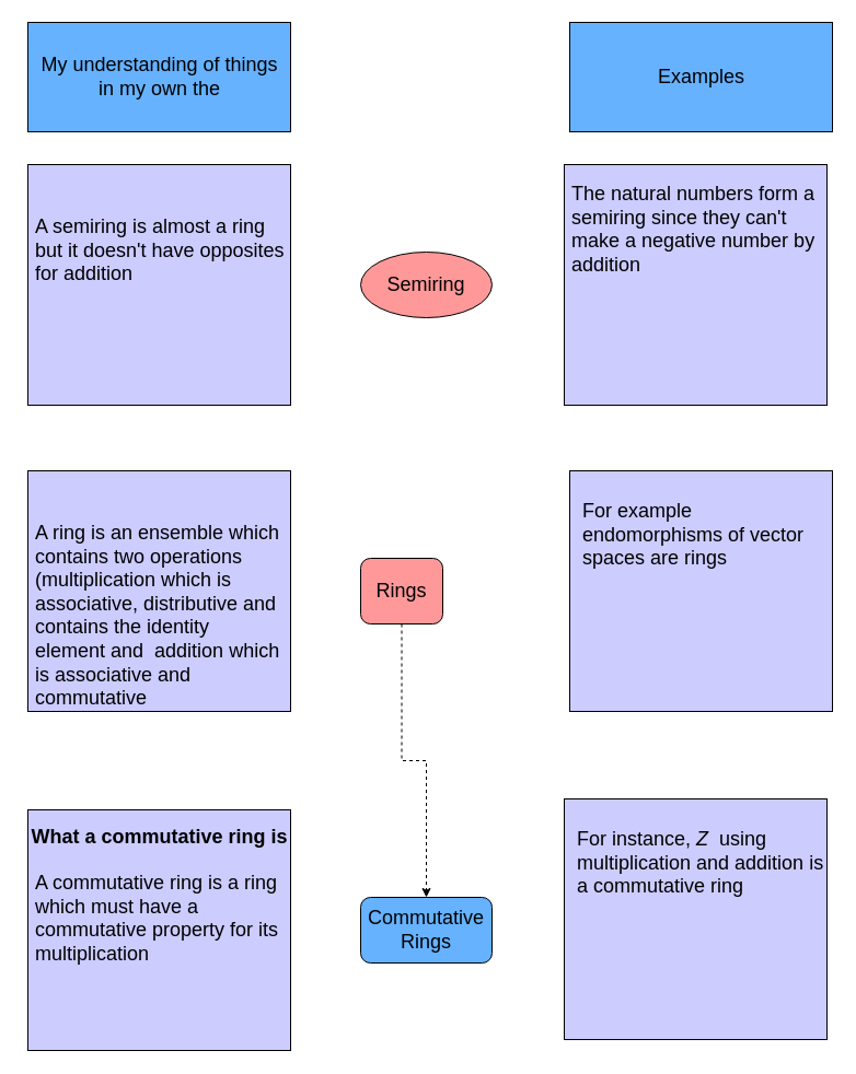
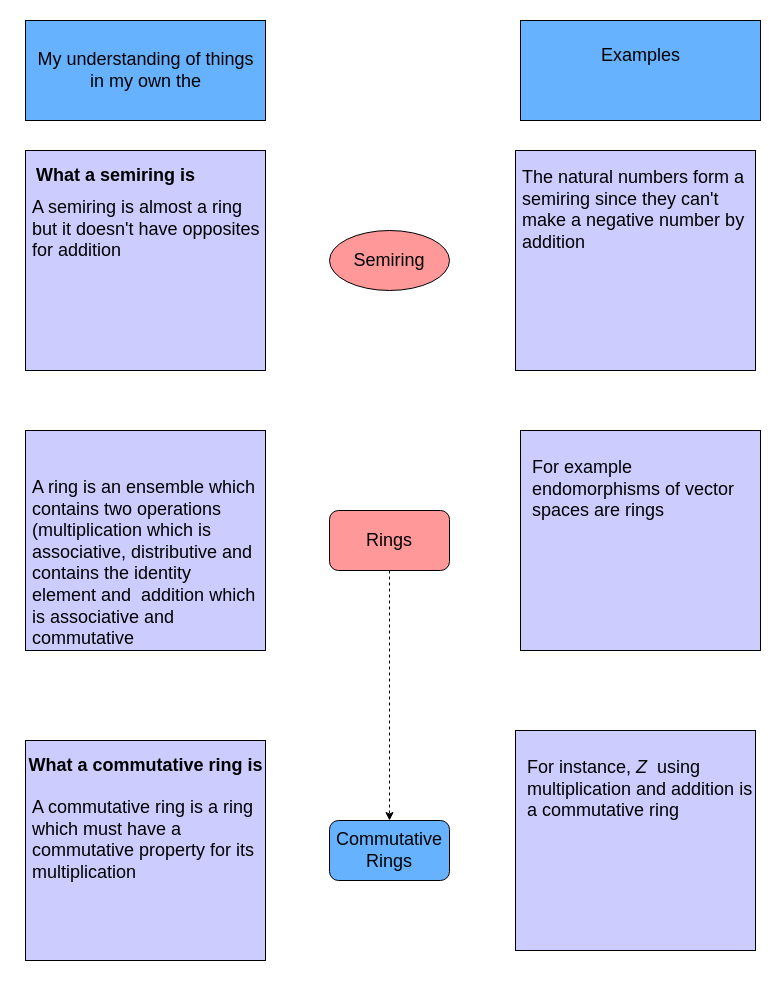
  <mxCell id="0" />
  <mxCell id="1" parent="0" />
  <mxCell id="2" value="" style="rounded=0;whiteSpace=wrap;html=1;fillColor=#66B2FF;" vertex="1" parent="1"><mxGeometry x="25" y="20" width="240" height="100" as="geometry" /></mxCell>
  <mxCell id="3" value="My understanding of things&lt;br style=&quot;font-size: 18px;&quot;&gt;in my own the" style="text;html=1;resizable=0;autosize=1;align=center;verticalAlign=middle;points=[];fillColor=none;strokeColor=none;rounded=0;fontSize=18;" vertex="1" parent="1"><mxGeometry x="30" y="45" width="230" height="50" as="geometry" /></mxCell>
  <mxCell id="4" value="" style="rounded=0;whiteSpace=wrap;html=1;fillColor=#66B2FF;" vertex="1" parent="1"><mxGeometry x="520" y="20" width="240" height="100" as="geometry" /></mxCell>
- <mxCell id="5" value="Examples" style="text;html=1;resizable=0;autosize=1;align=center;verticalAlign=middle;points=[];fillColor=none;strokeColor=none;rounded=0;fontSize=18;" vertex="1" parent="1"><mxGeometry x="595" y="55" width="90" height="30" as="geometry" /></mxCell>
+ <mxCell id="5" value="Examples" style="text;html=1;resizable=0;autosize=1;align=center;verticalAlign=middle;points=[];fillColor=none;strokeColor=none;rounded=0;fontSize=18;" vertex="1" parent="1"><mxGeometry x="595" y="40" width="90" height="30" as="geometry" /></mxCell>
  <mxCell id="6" value="Semiring" style="ellipse;whiteSpace=wrap;html=1;fillColor=#FF9999;fontSize=18;" vertex="1" parent="1"><mxGeometry x="329" y="230" width="120" height="60" as="geometry" /></mxCell>
  <mxCell id="7" style="edgeStyle=orthogonalEdgeStyle;rounded=0;orthogonalLoop=1;jettySize=auto;html=1;exitX=0.5;exitY=1;exitDx=0;exitDy=0;fontSize=18;dashed=1;" edge="1" parent="1" source="8" target="9"><mxGeometry relative="1" as="geometry" /></mxCell>
- <mxCell id="8" value="Rings" style="rounded=1;whiteSpace=wrap;html=1;fillColor=#FF9999;fontSize=18;" vertex="1" parent="1"><mxGeometry x="329" y="510" width="75" height="60" as="geometry" /></mxCell>
+ <mxCell id="8" value="Rings" style="rounded=1;whiteSpace=wrap;html=1;fillColor=#FF9999;fontSize=18;" vertex="1" parent="1"><mxGeometry x="329" y="510" width="120" height="60" as="geometry" /></mxCell>
  <mxCell id="9" value="Commutative&lt;br&gt;Rings" style="rounded=1;whiteSpace=wrap;html=1;fillColor=#66b2ff;fontSize=18;" vertex="1" parent="1"><mxGeometry x="329" y="820" width="120" height="60" as="geometry" /></mxCell>
  <mxCell id="10" value="" style="rounded=0;whiteSpace=wrap;html=1;fillColor=#CCCCFF;fontSize=18;" vertex="1" parent="1"><mxGeometry x="25" y="150" width="240" height="220" as="geometry" /></mxCell>
  <mxCell id="11" value="" style="rounded=0;whiteSpace=wrap;html=1;fillColor=#CCCCFF;fontSize=18;" vertex="1" parent="1"><mxGeometry x="25" y="430" width="240" height="220" as="geometry" /></mxCell>
  <mxCell id="12" value="" style="rounded=0;whiteSpace=wrap;html=1;fillColor=#CCCCFF;fontSize=18;" vertex="1" parent="1"><mxGeometry x="25" y="740" width="240" height="220" as="geometry" /></mxCell>
  <mxCell id="13" value="" style="rounded=0;whiteSpace=wrap;html=1;fillColor=#CCCCFF;fontSize=18;" vertex="1" parent="1"><mxGeometry x="515" y="150" width="240" height="220" as="geometry" /></mxCell>
  <mxCell id="14" value="" style="rounded=0;whiteSpace=wrap;html=1;fillColor=#CCCCFF;fontSize=18;" vertex="1" parent="1"><mxGeometry x="520" y="430" width="240" height="220" as="geometry" /></mxCell>
  <mxCell id="15" value="" style="rounded=0;whiteSpace=wrap;html=1;fillColor=#CCCCFF;fontSize=18;" vertex="1" parent="1"><mxGeometry x="515" y="730" width="240" height="220" as="geometry" /></mxCell>
+ <mxCell id="16" value="&lt;b&gt;What a semiring is&lt;/b&gt;" style="text;html=1;resizable=0;autosize=1;align=center;verticalAlign=middle;points=[];fillColor=none;strokeColor=none;rounded=0;fontSize=18;" vertex="1" parent="1"><mxGeometry x="30" y="160" width="170" height="30" as="geometry" /></mxCell>
  <mxCell id="17" value="&lt;b&gt;What a commutative ring is&lt;/b&gt;" style="text;html=1;resizable=0;autosize=1;align=center;verticalAlign=middle;points=[];fillColor=none;strokeColor=none;rounded=0;fontSize=18;" vertex="1" parent="1"><mxGeometry x="20" y="750" width="250" height="30" as="geometry" /></mxCell>
  <mxCell id="18" value="&lt;div&gt;&lt;span&gt;A ring is an ensemble which contains two operations (multiplication which is associative, distributive and contains the identity element and&amp;nbsp; addition which is associative and commutative&lt;/span&gt;&lt;/div&gt;" style="text;html=1;strokeColor=none;fillColor=none;align=left;verticalAlign=top;whiteSpace=wrap;rounded=0;fontSize=18;" vertex="1" parent="1"><mxGeometry x="30" y="470" width="230" height="160" as="geometry" /></mxCell>
  <mxCell id="19" value="For instance, &lt;i&gt;Z&amp;nbsp; &lt;/i&gt;using multiplication and addition is a commutative ring" style="text;html=1;strokeColor=none;fillColor=none;align=left;verticalAlign=top;whiteSpace=wrap;rounded=0;fontSize=18;" vertex="1" parent="1"><mxGeometry x="525" y="750" width="230" height="160" as="geometry" /></mxCell>
  <mxCell id="20" value="A semiring is almost a ring but it doesn't have opposites for addition" style="text;html=1;strokeColor=none;fillColor=none;align=left;verticalAlign=top;whiteSpace=wrap;rounded=0;fontSize=18;" vertex="1" parent="1"><mxGeometry x="30" y="190" width="230" height="160" as="geometry" /></mxCell>
  <mxCell id="21" value="The natural numbers form a semiring since they can't make a negative number by addition" style="text;html=1;strokeColor=none;fillColor=none;align=left;verticalAlign=top;whiteSpace=wrap;rounded=0;fontSize=18;" vertex="1" parent="1"><mxGeometry x="520" y="160" width="230" height="160" as="geometry" /></mxCell>
  <mxCell id="22" value="A commutative ring is a ring which must have a commutative property for its multiplication" style="text;html=1;strokeColor=none;fillColor=none;align=left;verticalAlign=top;whiteSpace=wrap;rounded=0;fontSize=18;" vertex="1" parent="1"><mxGeometry x="30" y="790" width="230" height="160" as="geometry" /></mxCell>
  <mxCell id="23" value="For example endomorphisms of vector spaces are rings" style="text;html=1;strokeColor=none;fillColor=none;align=left;verticalAlign=top;whiteSpace=wrap;rounded=0;fontSize=18;" vertex="1" parent="1"><mxGeometry x="530" y="450" width="230" height="160" as="geometry" /></mxCell>
